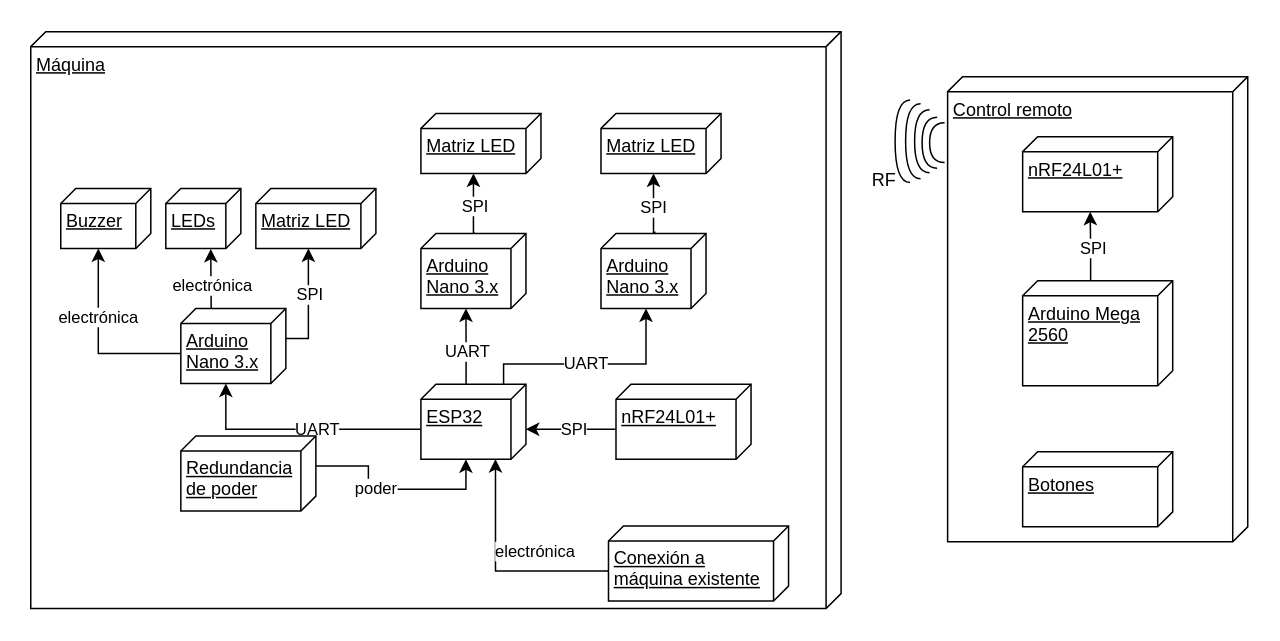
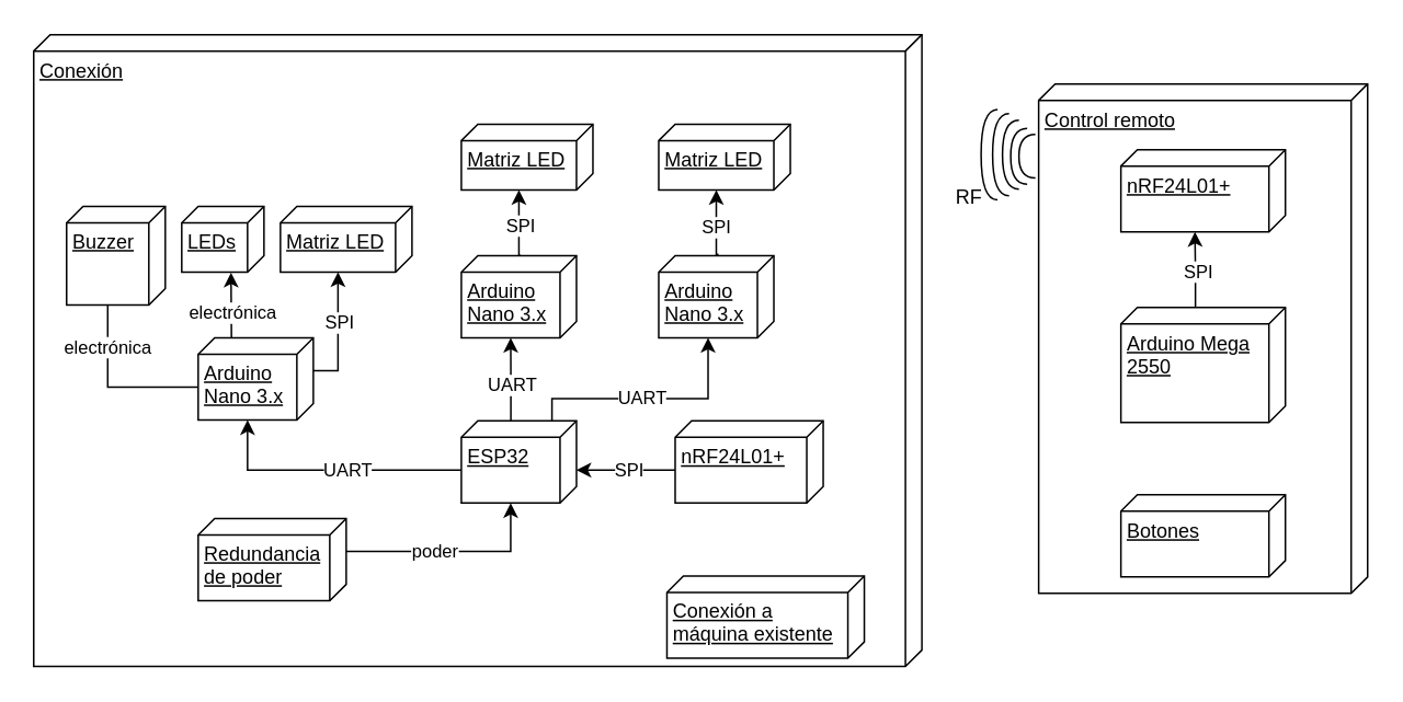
  <mxCell id="0" />
  <mxCell id="1" parent="0" />
- <mxCell id="2" value="Máquina" style="verticalAlign=top;align=left;spacingTop=8;spacingLeft=2;spacingRight=12;shape=cube;size=10;direction=south;fontStyle=4;html=1;whiteSpace=wrap;" parent="1" vertex="1"><mxGeometry x="20" y="20.5" width="540" height="384.5" as="geometry" /></mxCell>
+ <mxCell id="2" value="Conexión" style="verticalAlign=top;align=left;spacingTop=8;spacingLeft=2;spacingRight=12;shape=cube;size=10;direction=south;fontStyle=4;html=1;whiteSpace=wrap;" parent="1" vertex="1"><mxGeometry x="20" y="20.5" width="540" height="384.5" as="geometry" /></mxCell>
  <mxCell id="3" value="Control remoto" style="verticalAlign=top;align=left;spacingTop=8;spacingLeft=2;spacingRight=12;shape=cube;size=10;direction=south;fontStyle=4;html=1;whiteSpace=wrap;" parent="1" vertex="1"><mxGeometry x="631" y="50.5" width="200" height="310" as="geometry" /></mxCell>
  <mxCell id="4" style="edgeStyle=orthogonalEdgeStyle;rounded=0;orthogonalLoop=1;jettySize=auto;html=1;exitX=0.002;exitY=0.547;exitDx=0;exitDy=0;exitPerimeter=0;entryX=0;entryY=0;entryDx=50;entryDy=55;entryPerimeter=0;" parent="1" source="6" target="7" edge="1"><mxGeometry relative="1" as="geometry" /></mxCell>
  <mxCell id="5" value="SPI" style="edgeLabel;html=1;align=center;verticalAlign=middle;resizable=0;points=[];" parent="4" vertex="1" connectable="0"><mxGeometry x="-0.07" y="-1" relative="1" as="geometry"><mxPoint as="offset" /></mxGeometry></mxCell>
- <mxCell id="6" value="Arduino Mega 2560" style="verticalAlign=top;align=left;spacingTop=8;spacingLeft=2;spacingRight=12;shape=cube;size=10;direction=south;fontStyle=4;html=1;whiteSpace=wrap;" parent="1" vertex="1"><mxGeometry x="681" y="186.5" width="100" height="70" as="geometry" /></mxCell>
+ <mxCell id="6" value="Arduino Mega 2550" style="verticalAlign=top;align=left;spacingTop=8;spacingLeft=2;spacingRight=12;shape=cube;size=10;direction=south;fontStyle=4;html=1;whiteSpace=wrap;" parent="1" vertex="1"><mxGeometry x="681" y="186.5" width="100" height="70" as="geometry" /></mxCell>
  <mxCell id="7" value="nRF24L01+" style="verticalAlign=top;align=left;spacingTop=8;spacingLeft=2;spacingRight=12;shape=cube;size=10;direction=south;fontStyle=4;html=1;whiteSpace=wrap;" parent="1" vertex="1"><mxGeometry x="681" y="90.5" width="100" height="50" as="geometry" /></mxCell>
  <mxCell id="8" value="Botones" style="verticalAlign=top;align=left;spacingTop=8;spacingLeft=2;spacingRight=12;shape=cube;size=10;direction=south;fontStyle=4;html=1;whiteSpace=wrap;" parent="1" vertex="1"><mxGeometry x="681" y="300.5" width="100" height="50" as="geometry" /></mxCell>
  <mxCell id="9" value="" style="group" parent="1" vertex="1" connectable="0"><mxGeometry x="596" y="66" width="33" height="55" as="geometry" /></mxCell>
  <mxCell id="10" value="" style="shape=requiredInterface;html=1;verticalLabelPosition=bottom;sketch=0;rotation=-180;" parent="9" vertex="1"><mxGeometry x="18" y="11.5" width="10" height="34" as="geometry" /></mxCell>
  <mxCell id="11" value="" style="shape=requiredInterface;html=1;verticalLabelPosition=bottom;sketch=0;rotation=-180;" parent="9" vertex="1"><mxGeometry x="13" y="6.5" width="10" height="42" as="geometry" /></mxCell>
  <mxCell id="12" value="" style="shape=requiredInterface;html=1;verticalLabelPosition=bottom;sketch=0;rotation=-180;" parent="9" vertex="1"><mxGeometry x="7" y="2.5" width="10" height="50" as="geometry" /></mxCell>
  <mxCell id="13" value="" style="shape=requiredInterface;html=1;verticalLabelPosition=bottom;sketch=0;rotation=-180;" parent="9" vertex="1"><mxGeometry width="10" height="55" as="geometry" /></mxCell>
  <mxCell id="14" value="" style="shape=requiredInterface;html=1;verticalLabelPosition=bottom;sketch=0;rotation=-180;" parent="9" vertex="1"><mxGeometry x="23" y="15.25" width="10" height="26.5" as="geometry" /></mxCell>
  <mxCell id="15" style="edgeStyle=orthogonalEdgeStyle;rounded=0;orthogonalLoop=1;jettySize=auto;html=1;exitX=0.599;exitY=0.001;exitDx=0;exitDy=0;exitPerimeter=0;entryX=0;entryY=0;entryDx=30;entryDy=90;entryPerimeter=0;startArrow=classic;startFill=1;endArrow=none;endFill=0;" parent="1" source="23" target="24" edge="1"><mxGeometry relative="1" as="geometry" /></mxCell>
  <mxCell id="16" value="SPI" style="edgeLabel;html=1;align=center;verticalAlign=middle;resizable=0;points=[];" parent="15" vertex="1" connectable="0"><mxGeometry x="-0.301" y="-1" relative="1" as="geometry"><mxPoint x="11" y="-1" as="offset" /></mxGeometry></mxCell>
  <mxCell id="17" style="edgeStyle=orthogonalEdgeStyle;rounded=0;orthogonalLoop=1;jettySize=auto;html=1;exitX=0;exitY=0;exitDx=30;exitDy=70;exitPerimeter=0;entryX=0;entryY=0;entryDx=50;entryDy=40;entryPerimeter=0;" parent="1" source="23" target="31" edge="1"><mxGeometry relative="1" as="geometry" /></mxCell>
  <mxCell id="18" value="UART" style="edgeLabel;html=1;align=center;verticalAlign=middle;resizable=0;points=[];" parent="17" vertex="1" connectable="0"><mxGeometry x="0.43" y="-1" relative="1" as="geometry"><mxPoint x="45" y="1" as="offset" /></mxGeometry></mxCell>
  <mxCell id="19" style="edgeStyle=orthogonalEdgeStyle;rounded=0;orthogonalLoop=1;jettySize=auto;html=1;exitX=-0.003;exitY=0.213;exitDx=0;exitDy=0;exitPerimeter=0;entryX=0;entryY=0;entryDx=50;entryDy=40;entryPerimeter=0;" parent="1" source="23" target="37" edge="1"><mxGeometry relative="1" as="geometry"><Array as="points"><mxPoint x="335" y="242" /><mxPoint x="430" y="242" /></Array></mxGeometry></mxCell>
  <mxCell id="20" value="UART" style="edgeLabel;html=1;align=center;verticalAlign=middle;resizable=0;points=[];" parent="19" vertex="1" connectable="0"><mxGeometry x="0.08" y="1" relative="1" as="geometry"><mxPoint x="-10" as="offset" /></mxGeometry></mxCell>
  <mxCell id="21" style="edgeStyle=orthogonalEdgeStyle;rounded=0;orthogonalLoop=1;jettySize=auto;html=1;exitX=0.007;exitY=0.57;exitDx=0;exitDy=0;exitPerimeter=0;entryX=0;entryY=0;entryDx=50;entryDy=40;entryPerimeter=0;" parent="1" source="23" target="34" edge="1"><mxGeometry relative="1" as="geometry" /></mxCell>
  <mxCell id="22" value="UART" style="edgeLabel;html=1;align=center;verticalAlign=middle;resizable=0;points=[];" parent="21" vertex="1" connectable="0"><mxGeometry x="0.027" relative="1" as="geometry"><mxPoint y="4" as="offset" /></mxGeometry></mxCell>
  <mxCell id="23" value="ESP32" style="verticalAlign=top;align=left;spacingTop=8;spacingLeft=2;spacingRight=12;shape=cube;size=10;direction=south;fontStyle=4;html=1;whiteSpace=wrap;" parent="1" vertex="1"><mxGeometry x="280" y="255.5" width="70" height="50" as="geometry" /></mxCell>
  <mxCell id="24" value="nRF24L01+" style="verticalAlign=top;align=left;spacingTop=8;spacingLeft=2;spacingRight=12;shape=cube;size=10;direction=south;fontStyle=4;html=1;whiteSpace=wrap;" parent="1" vertex="1"><mxGeometry x="410" y="255.5" width="90" height="50" as="geometry" /></mxCell>
  <mxCell id="25" value="RF" style="text;html=1;strokeColor=none;fillColor=none;align=center;verticalAlign=middle;whiteSpace=wrap;rounded=0;" parent="1" vertex="1"><mxGeometry x="578" y="110.5" width="22" height="19" as="geometry" /></mxCell>
  <mxCell id="26" style="edgeStyle=orthogonalEdgeStyle;rounded=0;orthogonalLoop=1;jettySize=auto;html=1;exitX=-0.001;exitY=0.711;exitDx=0;exitDy=0;exitPerimeter=0;entryX=1.007;entryY=0.401;entryDx=0;entryDy=0;entryPerimeter=0;" parent="1" source="31" target="38" edge="1"><mxGeometry relative="1" as="geometry" /></mxCell>
  <mxCell id="27" value="electrónica" style="edgeLabel;html=1;align=center;verticalAlign=middle;resizable=0;points=[];" parent="26" vertex="1" connectable="0"><mxGeometry x="-0.172" y="1" relative="1" as="geometry"><mxPoint x="1" y="1" as="offset" /></mxGeometry></mxCell>
  <mxCell id="28" style="edgeStyle=orthogonalEdgeStyle;rounded=0;orthogonalLoop=1;jettySize=auto;html=1;exitX=0;exitY=0;exitDx=20;exitDy=0;exitPerimeter=0;entryX=0;entryY=0;entryDx=40;entryDy=45;entryPerimeter=0;" parent="1" source="31" target="39" edge="1"><mxGeometry relative="1" as="geometry"><Array as="points"><mxPoint x="205" y="225" /></Array></mxGeometry></mxCell>
  <mxCell id="29" value="SPI" style="edgeLabel;html=1;align=center;verticalAlign=middle;resizable=0;points=[];" parent="28" vertex="1" connectable="0"><mxGeometry x="0.209" relative="1" as="geometry"><mxPoint as="offset" /></mxGeometry></mxCell>
  <mxCell id="30" value="electrónica" style="edgeStyle=orthogonalEdgeStyle;rounded=0;orthogonalLoop=1;jettySize=auto;html=1;exitX=0;exitY=0;exitDx=30;exitDy=70;exitPerimeter=0;entryX=0;entryY=0;entryDx=40;entryDy=35;entryPerimeter=0;" parent="1" source="31" target="42" edge="1"><mxGeometry x="0.259" relative="1" as="geometry"><mxPoint as="offset" /></mxGeometry></mxCell>
  <mxCell id="31" value="Arduino Nano 3.x" style="verticalAlign=top;align=left;spacingTop=8;spacingLeft=2;spacingRight=12;shape=cube;size=10;direction=south;fontStyle=4;html=1;whiteSpace=wrap;" parent="1" vertex="1"><mxGeometry x="120" y="205" width="70" height="50" as="geometry" /></mxCell>
  <mxCell id="32" style="edgeStyle=orthogonalEdgeStyle;rounded=0;orthogonalLoop=1;jettySize=auto;html=1;exitX=-0.004;exitY=0.485;exitDx=0;exitDy=0;exitPerimeter=0;entryX=0;entryY=0;entryDx=40;entryDy=45;entryPerimeter=0;" parent="1" source="34" target="40" edge="1"><mxGeometry relative="1" as="geometry" /></mxCell>
  <mxCell id="33" value="SPI" style="edgeLabel;html=1;align=center;verticalAlign=middle;resizable=0;points=[];" parent="32" vertex="1" connectable="0"><mxGeometry x="-0.086" relative="1" as="geometry"><mxPoint as="offset" /></mxGeometry></mxCell>
  <mxCell id="34" value="Arduino Nano 3.x" style="verticalAlign=top;align=left;spacingTop=8;spacingLeft=2;spacingRight=12;shape=cube;size=10;direction=south;fontStyle=4;html=1;whiteSpace=wrap;" parent="1" vertex="1"><mxGeometry x="280" y="155" width="70" height="50" as="geometry" /></mxCell>
  <mxCell id="35" style="edgeStyle=orthogonalEdgeStyle;rounded=0;orthogonalLoop=1;jettySize=auto;html=1;exitX=-0.015;exitY=0.481;exitDx=0;exitDy=0;exitPerimeter=0;entryX=0;entryY=0;entryDx=40;entryDy=45;entryPerimeter=0;" parent="1" source="37" target="41" edge="1"><mxGeometry relative="1" as="geometry" /></mxCell>
  <mxCell id="36" value="SPI" style="edgeLabel;html=1;align=center;verticalAlign=middle;resizable=0;points=[];" parent="35" vertex="1" connectable="0"><mxGeometry x="-0.1" y="1" relative="1" as="geometry"><mxPoint as="offset" /></mxGeometry></mxCell>
  <mxCell id="37" value="Arduino Nano 3.x" style="verticalAlign=top;align=left;spacingTop=8;spacingLeft=2;spacingRight=12;shape=cube;size=10;direction=south;fontStyle=4;html=1;whiteSpace=wrap;" parent="1" vertex="1"><mxGeometry x="400" y="155" width="70" height="50" as="geometry" /></mxCell>
  <mxCell id="38" value="LEDs" style="verticalAlign=top;align=left;spacingTop=8;spacingLeft=2;spacingRight=12;shape=cube;size=10;direction=south;fontStyle=4;html=1;whiteSpace=wrap;" parent="1" vertex="1"><mxGeometry x="110" y="125" width="50" height="40" as="geometry" /></mxCell>
  <mxCell id="39" value="Matriz LED" style="verticalAlign=top;align=left;spacingTop=8;spacingLeft=2;spacingRight=12;shape=cube;size=10;direction=south;fontStyle=4;html=1;whiteSpace=wrap;" parent="1" vertex="1"><mxGeometry x="170" y="125" width="80" height="40" as="geometry" /></mxCell>
  <mxCell id="40" value="Matriz LED" style="verticalAlign=top;align=left;spacingTop=8;spacingLeft=2;spacingRight=12;shape=cube;size=10;direction=south;fontStyle=4;html=1;whiteSpace=wrap;" parent="1" vertex="1"><mxGeometry x="280" y="75" width="80" height="40" as="geometry" /></mxCell>
  <mxCell id="41" value="Matriz LED" style="verticalAlign=top;align=left;spacingTop=8;spacingLeft=2;spacingRight=12;shape=cube;size=10;direction=south;fontStyle=4;html=1;whiteSpace=wrap;" parent="1" vertex="1"><mxGeometry x="400" y="75" width="80" height="40" as="geometry" /></mxCell>
- <mxCell id="42" value="Buzzer" style="verticalAlign=top;align=left;spacingTop=8;spacingLeft=2;spacingRight=12;shape=cube;size=10;direction=south;fontStyle=4;html=1;whiteSpace=wrap;" parent="1" vertex="1"><mxGeometry x="40" y="125" width="60" height="40" as="geometry" /></mxCell>
+ <mxCell id="42" value="Buzzer" style="verticalAlign=top;align=left;spacingTop=8;spacingLeft=2;spacingRight=12;shape=cube;size=10;direction=south;fontStyle=4;html=1;whiteSpace=wrap;" parent="1" vertex="1"><mxGeometry x="40" y="125" width="60" height="60" as="geometry" /></mxCell>
  <mxCell id="43" style="edgeStyle=orthogonalEdgeStyle;rounded=0;orthogonalLoop=1;jettySize=auto;html=1;exitX=0;exitY=0;exitDx=20;exitDy=0;exitPerimeter=0;entryX=0;entryY=0;entryDx=50;entryDy=40;entryPerimeter=0;" parent="1" source="45" target="23" edge="1"><mxGeometry relative="1" as="geometry" /></mxCell>
  <mxCell id="44" value="poder" style="edgeLabel;html=1;align=center;verticalAlign=middle;resizable=0;points=[];" parent="43" vertex="1" connectable="0"><mxGeometry x="-0.186" y="1" relative="1" as="geometry"><mxPoint as="offset" /></mxGeometry></mxCell>
- <mxCell id="45" value="Redundancia de poder" style="verticalAlign=top;align=left;spacingTop=8;spacingLeft=2;spacingRight=12;shape=cube;size=10;direction=south;fontStyle=4;html=1;whiteSpace=wrap;" parent="1" vertex="1"><mxGeometry x="120" y="290" width="90" height="50" as="geometry" /></mxCell>
- <mxCell id="46" style="edgeStyle=orthogonalEdgeStyle;rounded=0;orthogonalLoop=1;jettySize=auto;html=1;exitX=0;exitY=0;exitDx=30;exitDy=120;exitPerimeter=0;entryX=0.997;entryY=0.29;entryDx=0;entryDy=0;entryPerimeter=0;" edge="1" parent="1" source="48" target="23"><mxGeometry relative="1" as="geometry" /></mxCell>
- <mxCell id="47" value="electrónica" style="edgeLabel;html=1;align=center;verticalAlign=middle;resizable=0;points=[];" vertex="1" connectable="0" parent="46"><mxGeometry x="-0.376" y="1" relative="1" as="geometry"><mxPoint x="-3" y="-15" as="offset" /></mxGeometry></mxCell>
+ <mxCell id="45" value="Redundancia de poder" style="verticalAlign=top;align=left;spacingTop=8;spacingLeft=2;spacingRight=12;shape=cube;size=10;direction=south;fontStyle=4;html=1;whiteSpace=wrap;" parent="1" vertex="1"><mxGeometry x="120" y="315" width="90" height="50" as="geometry" /></mxCell>
  <mxCell id="48" value="Conexión a máquina existente" style="verticalAlign=top;align=left;spacingTop=8;spacingLeft=2;spacingRight=12;shape=cube;size=10;direction=south;fontStyle=4;html=1;whiteSpace=wrap;" vertex="1" parent="1"><mxGeometry x="405" y="350" width="120" height="50" as="geometry" /></mxCell>
